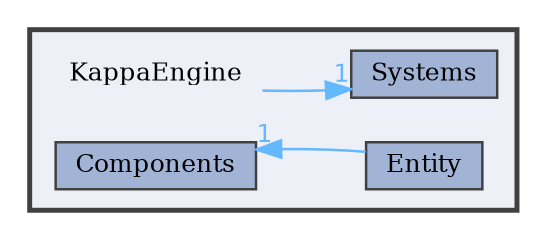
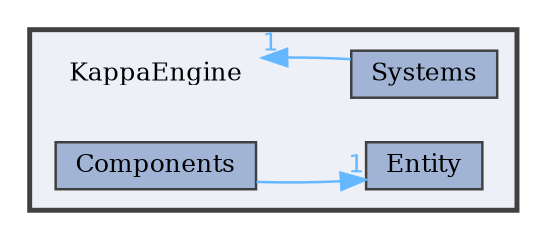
  digraph {
    compound=true
    fontname="DejaVu Serif"
    rankdir=LR
    node [fontname="DejaVu Serif" fontsize=10 shape=box color=grey25 fillcolor="#a2b4d6" style=filled]
    edge [color=steelblue1 fontcolor=steelblue1 fontname="DejaVu Serif" fontsize=10 headlabel=1 labeldistance=1.5 labelfontname=Helvetica labelfontsize=10]
    n1 [height=0.2 label=KappaEngine shape=plaintext width=0.4 color="" fillcolor="" style=""]
    n2 [height=0.2 label=Components width=0.4]
    n3 [height=0.2 label=Entity width=0.4]
    n4 [height=0.2 label=Systems width=0.4]
    subgraph cluster_1 {
      bgcolor="#edf0f7"
      fontsize=10
      pencolor=grey25
      style="filled,bold"
      n1
      n2
      n3
      n4
    }
-   n1 -> n4
-   n3 -> n2
+   n4 -> n1
+   n2 -> n3
  }
